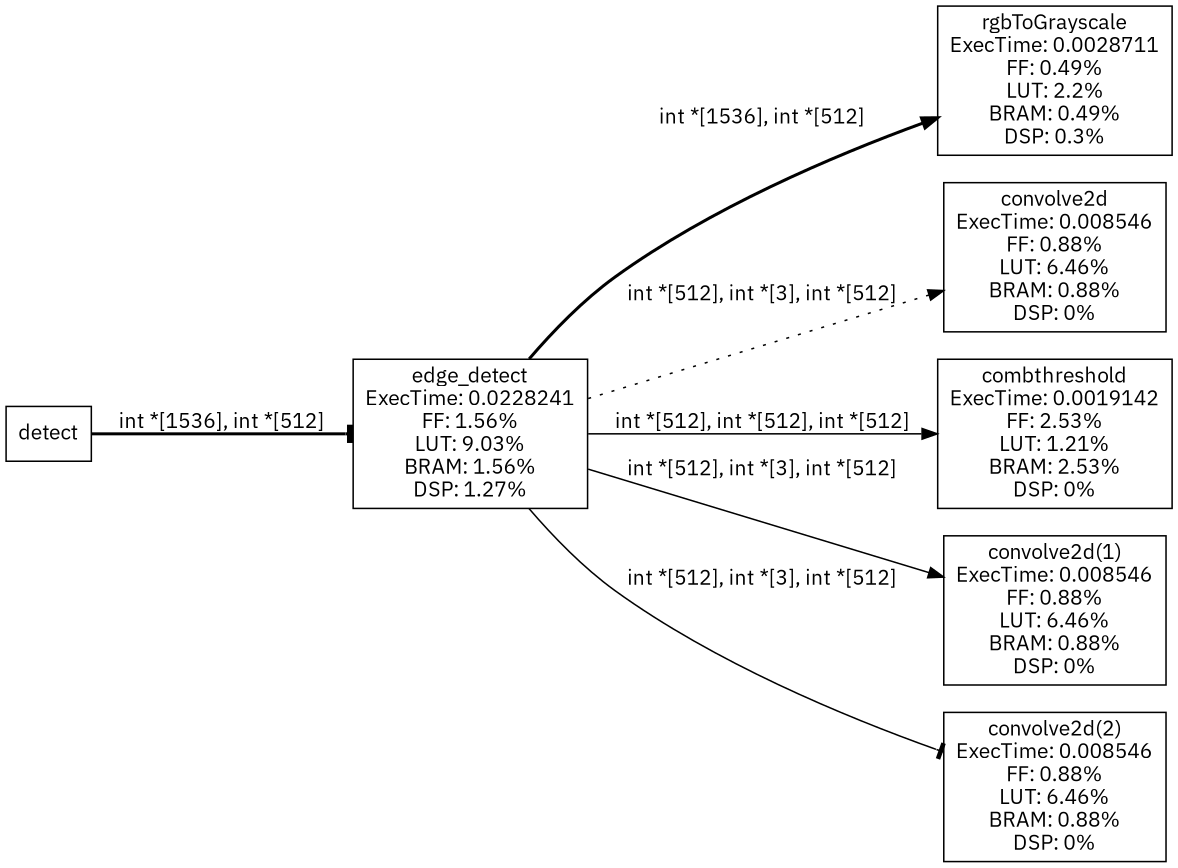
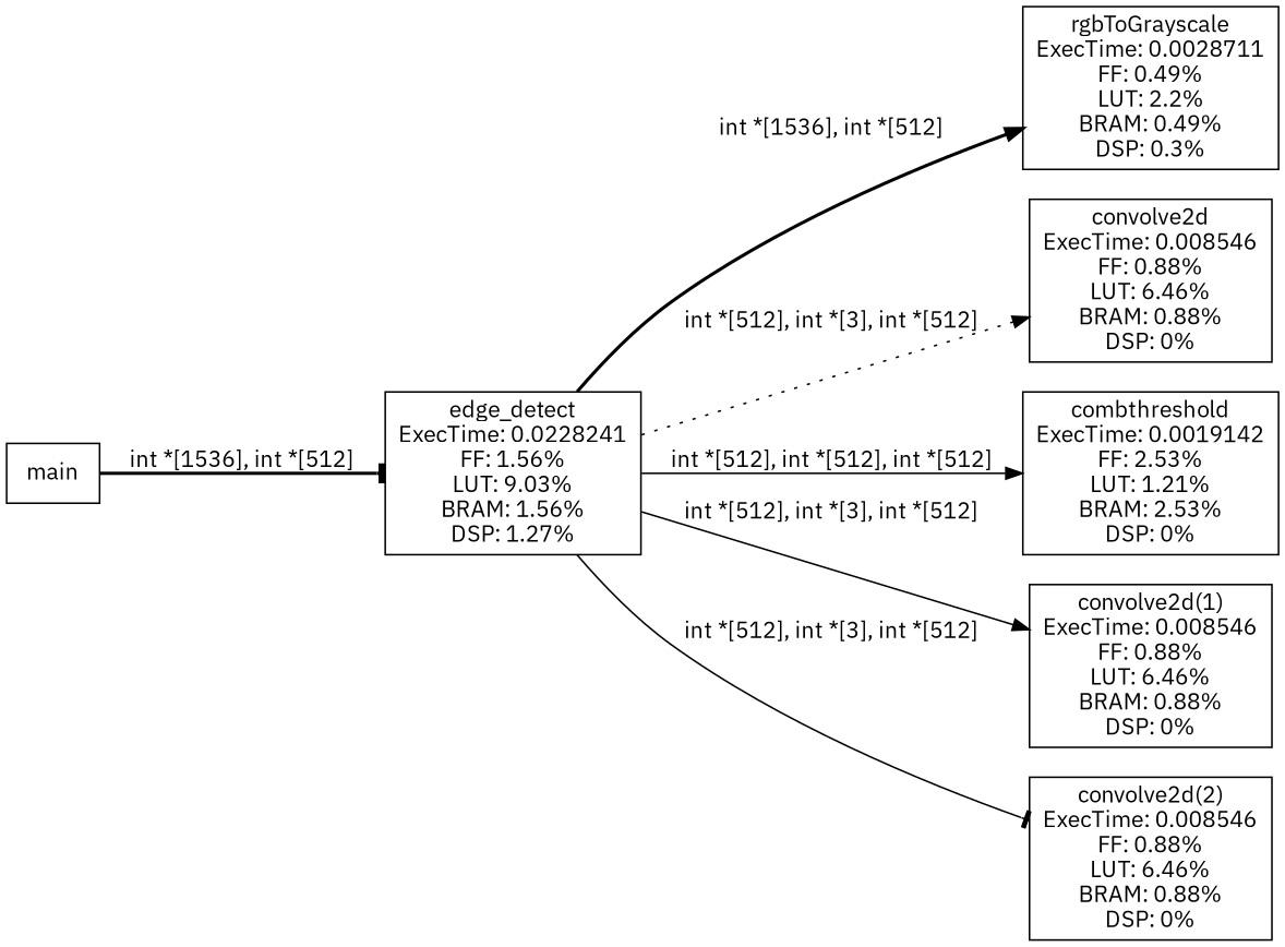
  digraph {
    rankdir=LR
    fontname="IBM Plex Sans"
    node [shape=rectangle fontname="IBM Plex Sans"]
    edge [style=solid arrowhead=normal fontname="IBM Plex Sans"]
    n1 [label="edge_detect\nExecTime: 0.0228241\nFF: 1.56%\nLUT: 9.03%\nBRAM: 1.56%\nDSP: 1.27%"]
    n2 [label="rgbToGrayscale\nExecTime: 0.0028711\nFF: 0.49%\nLUT: 2.2%\nBRAM: 0.49%\nDSP: 0.3%"]
    n3 [label="convolve2d\nExecTime: 0.008546\nFF: 0.88%\nLUT: 6.46%\nBRAM: 0.88%\nDSP: 0%"]
    n4 [label="combthreshold\nExecTime: 0.0019142\nFF: 2.53%\nLUT: 1.21%\nBRAM: 2.53%\nDSP: 0%"]
    n5 [label="convolve2d(1)\nExecTime: 0.008546\nFF: 0.88%\nLUT: 6.46%\nBRAM: 0.88%\nDSP: 0%"]
    n6 [label="convolve2d(2)\nExecTime: 0.008546\nFF: 0.88%\nLUT: 6.46%\nBRAM: 0.88%\nDSP: 0%"]
-   main [label=detect]
+   main
    n1 -> n2 [label="int *[1536], int *[512]" style=bold]
    n1 -> n3 [label="int *[512], int *[3], int *[512]" style=dotted]
    n1 -> n4 [label="int *[512], int *[512], int *[512]"]
    n1 -> n5 [label="int *[512], int *[3], int *[512]"]
    n1 -> n6 [label="int *[512], int *[3], int *[512]" arrowhead=tee]
    main -> n1 [label="int *[1536], int *[512]" style=bold arrowhead=tee]
  }
